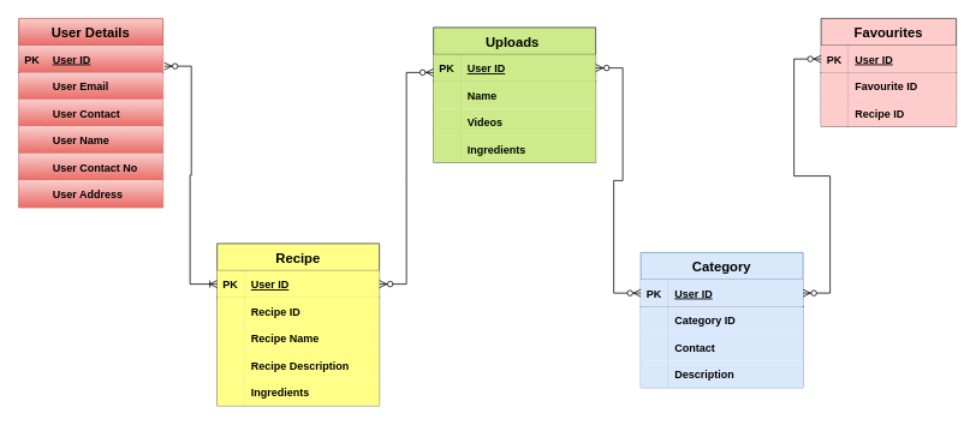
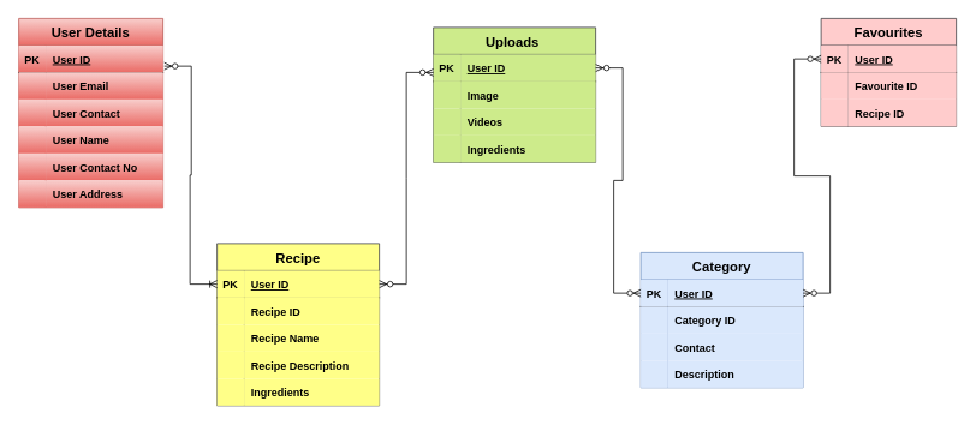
  <mxCell id="0" />
  <mxCell id="1" parent="0" />
  <mxCell id="2" value="User Details" style="shape=table;startSize=30;container=1;collapsible=1;childLayout=tableLayout;fixedRows=1;rowLines=0;fontStyle=1;align=center;resizeLast=1;fillColor=#f8cecc;strokeColor=#b85450;gradientColor=#ea6b66;fontSize=15;" vertex="1" parent="1"><mxGeometry x="20" y="20" width="160" height="210" as="geometry" /></mxCell>
  <mxCell id="3" value="" style="shape=tableRow;horizontal=0;startSize=0;swimlaneHead=0;swimlaneBody=0;fillColor=none;collapsible=0;dropTarget=0;points=[[0,0.5],[1,0.5]];portConstraint=eastwest;top=0;left=0;right=0;bottom=1;" vertex="1" parent="2"><mxGeometry y="30" width="160" height="30" as="geometry" /></mxCell>
  <mxCell id="4" value="PK" style="shape=partialRectangle;connectable=0;fillColor=#f8cecc;top=0;left=0;bottom=0;right=0;fontStyle=1;overflow=hidden;strokeColor=#b85450;gradientColor=#ea6b66;" vertex="1" parent="3"><mxGeometry width="30" height="30" as="geometry"><mxRectangle width="30" height="30" as="alternateBounds" /></mxGeometry></mxCell>
  <mxCell id="5" value="User ID" style="shape=partialRectangle;connectable=0;fillColor=#f8cecc;top=0;left=0;bottom=0;right=0;align=left;spacingLeft=6;fontStyle=5;overflow=hidden;strokeColor=#b85450;gradientColor=#ea6b66;" vertex="1" parent="3"><mxGeometry x="30" width="130" height="30" as="geometry"><mxRectangle width="130" height="30" as="alternateBounds" /></mxGeometry></mxCell>
  <mxCell id="6" value="" style="shape=tableRow;horizontal=0;startSize=0;swimlaneHead=0;swimlaneBody=0;fillColor=none;collapsible=0;dropTarget=0;points=[[0,0.5],[1,0.5]];portConstraint=eastwest;top=0;left=0;right=0;bottom=0;" vertex="1" parent="2"><mxGeometry y="60" width="160" height="30" as="geometry" /></mxCell>
  <mxCell id="7" value="" style="shape=partialRectangle;connectable=0;fillColor=#f8cecc;top=0;left=0;bottom=0;right=0;editable=1;overflow=hidden;strokeColor=#b85450;gradientColor=#ea6b66;" vertex="1" parent="6"><mxGeometry width="30" height="30" as="geometry"><mxRectangle width="30" height="30" as="alternateBounds" /></mxGeometry></mxCell>
  <mxCell id="8" value="User Email" style="shape=partialRectangle;connectable=0;fillColor=#f8cecc;top=0;left=0;bottom=0;right=0;align=left;spacingLeft=6;overflow=hidden;strokeColor=#b85450;gradientColor=#ea6b66;fontStyle=1" vertex="1" parent="6"><mxGeometry x="30" width="130" height="30" as="geometry"><mxRectangle width="130" height="30" as="alternateBounds" /></mxGeometry></mxCell>
  <mxCell id="9" value="" style="shape=tableRow;horizontal=0;startSize=0;swimlaneHead=0;swimlaneBody=0;fillColor=none;collapsible=0;dropTarget=0;points=[[0,0.5],[1,0.5]];portConstraint=eastwest;top=0;left=0;right=0;bottom=0;" vertex="1" parent="2"><mxGeometry y="90" width="160" height="30" as="geometry" /></mxCell>
  <mxCell id="10" value="" style="shape=partialRectangle;connectable=0;fillColor=#f8cecc;top=0;left=0;bottom=0;right=0;editable=1;overflow=hidden;strokeColor=#b85450;gradientColor=#ea6b66;" vertex="1" parent="9"><mxGeometry width="30" height="30" as="geometry"><mxRectangle width="30" height="30" as="alternateBounds" /></mxGeometry></mxCell>
  <mxCell id="11" value="User Contact" style="shape=partialRectangle;connectable=0;fillColor=#f8cecc;top=0;left=0;bottom=0;right=0;align=left;spacingLeft=6;overflow=hidden;strokeColor=#b85450;gradientColor=#ea6b66;fontStyle=1" vertex="1" parent="9"><mxGeometry x="30" width="130" height="30" as="geometry"><mxRectangle width="130" height="30" as="alternateBounds" /></mxGeometry></mxCell>
  <mxCell id="12" value="" style="shape=tableRow;horizontal=0;startSize=0;swimlaneHead=0;swimlaneBody=0;fillColor=none;collapsible=0;dropTarget=0;points=[[0,0.5],[1,0.5]];portConstraint=eastwest;top=0;left=0;right=0;bottom=0;" vertex="1" parent="2"><mxGeometry y="120" width="160" height="30" as="geometry" /></mxCell>
  <mxCell id="13" value="" style="shape=partialRectangle;connectable=0;fillColor=#f8cecc;top=0;left=0;bottom=0;right=0;editable=1;overflow=hidden;strokeColor=#b85450;gradientColor=#ea6b66;" vertex="1" parent="12"><mxGeometry width="30" height="30" as="geometry"><mxRectangle width="30" height="30" as="alternateBounds" /></mxGeometry></mxCell>
  <mxCell id="14" value="User Name" style="shape=partialRectangle;connectable=0;fillColor=#f8cecc;top=0;left=0;bottom=0;right=0;align=left;spacingLeft=6;overflow=hidden;strokeColor=#b85450;gradientColor=#ea6b66;fontStyle=1" vertex="1" parent="12"><mxGeometry x="30" width="130" height="30" as="geometry"><mxRectangle width="130" height="30" as="alternateBounds" /></mxGeometry></mxCell>
  <mxCell id="15" value="" style="shape=tableRow;horizontal=0;startSize=0;swimlaneHead=0;swimlaneBody=0;fillColor=none;collapsible=0;dropTarget=0;points=[[0,0.5],[1,0.5]];portConstraint=eastwest;top=0;left=0;right=0;bottom=0;" vertex="1" parent="2"><mxGeometry y="150" width="160" height="30" as="geometry" /></mxCell>
  <mxCell id="16" value="" style="shape=partialRectangle;connectable=0;fillColor=#f8cecc;top=0;left=0;bottom=0;right=0;editable=1;overflow=hidden;strokeColor=#b85450;gradientColor=#ea6b66;" vertex="1" parent="15"><mxGeometry width="30" height="30" as="geometry"><mxRectangle width="30" height="30" as="alternateBounds" /></mxGeometry></mxCell>
  <mxCell id="17" value="User Contact No" style="shape=partialRectangle;connectable=0;fillColor=#f8cecc;top=0;left=0;bottom=0;right=0;align=left;spacingLeft=6;overflow=hidden;strokeColor=#b85450;gradientColor=#ea6b66;fontStyle=1" vertex="1" parent="15"><mxGeometry x="30" width="130" height="30" as="geometry"><mxRectangle width="130" height="30" as="alternateBounds" /></mxGeometry></mxCell>
  <mxCell id="18" value="" style="shape=tableRow;horizontal=0;startSize=0;swimlaneHead=0;swimlaneBody=0;fillColor=none;collapsible=0;dropTarget=0;points=[[0,0.5],[1,0.5]];portConstraint=eastwest;top=0;left=0;right=0;bottom=0;" vertex="1" parent="2"><mxGeometry y="180" width="160" height="30" as="geometry" /></mxCell>
  <mxCell id="19" value="" style="shape=partialRectangle;connectable=0;fillColor=#f8cecc;top=0;left=0;bottom=0;right=0;editable=1;overflow=hidden;strokeColor=#b85450;gradientColor=#ea6b66;" vertex="1" parent="18"><mxGeometry width="30" height="30" as="geometry"><mxRectangle width="30" height="30" as="alternateBounds" /></mxGeometry></mxCell>
  <mxCell id="20" value="User Address" style="shape=partialRectangle;connectable=0;fillColor=#f8cecc;top=0;left=0;bottom=0;right=0;align=left;spacingLeft=6;overflow=hidden;strokeColor=#b85450;gradientColor=#ea6b66;fontStyle=1" vertex="1" parent="18"><mxGeometry x="30" width="130" height="30" as="geometry"><mxRectangle width="130" height="30" as="alternateBounds" /></mxGeometry></mxCell>
  <mxCell id="21" value="Recipe" style="shape=table;startSize=30;container=1;collapsible=1;childLayout=tableLayout;fixedRows=1;rowLines=0;fontStyle=1;align=center;resizeLast=1;fillColor=#ffff88;strokeColor=#36393d;fontSize=15;" vertex="1" parent="1"><mxGeometry x="240" y="270" width="180" height="180" as="geometry" /></mxCell>
  <mxCell id="22" value="" style="shape=tableRow;horizontal=0;startSize=0;swimlaneHead=0;swimlaneBody=0;fillColor=none;collapsible=0;dropTarget=0;points=[[0,0.5],[1,0.5]];portConstraint=eastwest;top=0;left=0;right=0;bottom=1;" vertex="1" parent="21"><mxGeometry y="30" width="180" height="30" as="geometry" /></mxCell>
  <mxCell id="23" value="PK" style="shape=partialRectangle;connectable=0;fillColor=#ffff88;top=0;left=0;bottom=0;right=0;fontStyle=1;overflow=hidden;strokeColor=#36393d;" vertex="1" parent="22"><mxGeometry width="30" height="30" as="geometry"><mxRectangle width="30" height="30" as="alternateBounds" /></mxGeometry></mxCell>
  <mxCell id="24" value="User ID" style="shape=partialRectangle;connectable=0;fillColor=#ffff88;top=0;left=0;bottom=0;right=0;align=left;spacingLeft=6;fontStyle=5;overflow=hidden;strokeColor=#36393d;" vertex="1" parent="22"><mxGeometry x="30" width="150" height="30" as="geometry"><mxRectangle width="150" height="30" as="alternateBounds" /></mxGeometry></mxCell>
  <mxCell id="25" value="" style="shape=tableRow;horizontal=0;startSize=0;swimlaneHead=0;swimlaneBody=0;fillColor=none;collapsible=0;dropTarget=0;points=[[0,0.5],[1,0.5]];portConstraint=eastwest;top=0;left=0;right=0;bottom=0;" vertex="1" parent="21"><mxGeometry y="60" width="180" height="30" as="geometry" /></mxCell>
  <mxCell id="26" value="" style="shape=partialRectangle;connectable=0;fillColor=#ffff88;top=0;left=0;bottom=0;right=0;editable=1;overflow=hidden;strokeColor=#36393d;" vertex="1" parent="25"><mxGeometry width="30" height="30" as="geometry"><mxRectangle width="30" height="30" as="alternateBounds" /></mxGeometry></mxCell>
  <mxCell id="27" value="Recipe ID" style="shape=partialRectangle;connectable=0;fillColor=#ffff88;top=0;left=0;bottom=0;right=0;align=left;spacingLeft=6;overflow=hidden;strokeColor=#36393d;fontStyle=1" vertex="1" parent="25"><mxGeometry x="30" width="150" height="30" as="geometry"><mxRectangle width="150" height="30" as="alternateBounds" /></mxGeometry></mxCell>
  <mxCell id="28" value="" style="shape=tableRow;horizontal=0;startSize=0;swimlaneHead=0;swimlaneBody=0;fillColor=none;collapsible=0;dropTarget=0;points=[[0,0.5],[1,0.5]];portConstraint=eastwest;top=0;left=0;right=0;bottom=0;" vertex="1" parent="21"><mxGeometry y="90" width="180" height="30" as="geometry" /></mxCell>
  <mxCell id="29" value="" style="shape=partialRectangle;connectable=0;fillColor=#ffff88;top=0;left=0;bottom=0;right=0;editable=1;overflow=hidden;strokeColor=#36393d;" vertex="1" parent="28"><mxGeometry width="30" height="30" as="geometry"><mxRectangle width="30" height="30" as="alternateBounds" /></mxGeometry></mxCell>
  <mxCell id="30" value="Recipe Name" style="shape=partialRectangle;connectable=0;fillColor=#ffff88;top=0;left=0;bottom=0;right=0;align=left;spacingLeft=6;overflow=hidden;strokeColor=#36393d;fontStyle=1" vertex="1" parent="28"><mxGeometry x="30" width="150" height="30" as="geometry"><mxRectangle width="150" height="30" as="alternateBounds" /></mxGeometry></mxCell>
  <mxCell id="31" value="" style="shape=tableRow;horizontal=0;startSize=0;swimlaneHead=0;swimlaneBody=0;fillColor=none;collapsible=0;dropTarget=0;points=[[0,0.5],[1,0.5]];portConstraint=eastwest;top=0;left=0;right=0;bottom=0;" vertex="1" parent="21"><mxGeometry y="120" width="180" height="30" as="geometry" /></mxCell>
  <mxCell id="32" value="" style="shape=partialRectangle;connectable=0;fillColor=#ffff88;top=0;left=0;bottom=0;right=0;editable=1;overflow=hidden;strokeColor=#36393d;" vertex="1" parent="31"><mxGeometry width="30" height="30" as="geometry"><mxRectangle width="30" height="30" as="alternateBounds" /></mxGeometry></mxCell>
  <mxCell id="33" value="Recipe Description" style="shape=partialRectangle;connectable=0;fillColor=#ffff88;top=0;left=0;bottom=0;right=0;align=left;spacingLeft=6;overflow=hidden;strokeColor=#36393d;fontStyle=1" vertex="1" parent="31"><mxGeometry x="30" width="150" height="30" as="geometry"><mxRectangle width="150" height="30" as="alternateBounds" /></mxGeometry></mxCell>
  <mxCell id="34" value="" style="shape=tableRow;horizontal=0;startSize=0;swimlaneHead=0;swimlaneBody=0;fillColor=none;collapsible=0;dropTarget=0;points=[[0,0.5],[1,0.5]];portConstraint=eastwest;top=0;left=0;right=0;bottom=0;" vertex="1" parent="21"><mxGeometry y="150" width="180" height="30" as="geometry" /></mxCell>
  <mxCell id="35" value="" style="shape=partialRectangle;connectable=0;fillColor=#ffff88;top=0;left=0;bottom=0;right=0;editable=1;overflow=hidden;strokeColor=#36393d;" vertex="1" parent="34"><mxGeometry width="30" height="30" as="geometry"><mxRectangle width="30" height="30" as="alternateBounds" /></mxGeometry></mxCell>
  <mxCell id="36" value="Ingredients " style="shape=partialRectangle;connectable=0;fillColor=#ffff88;top=0;left=0;bottom=0;right=0;align=left;spacingLeft=6;overflow=hidden;strokeColor=#36393d;fontStyle=1" vertex="1" parent="34"><mxGeometry x="30" width="150" height="30" as="geometry"><mxRectangle width="150" height="30" as="alternateBounds" /></mxGeometry></mxCell>
  <mxCell id="37" value="Category" style="shape=table;startSize=30;container=1;collapsible=1;childLayout=tableLayout;fixedRows=1;rowLines=0;fontStyle=1;align=center;resizeLast=1;fillColor=#dae8fc;strokeColor=#6c8ebf;fontSize=15;" vertex="1" parent="1"><mxGeometry x="710" y="280" width="180" height="150" as="geometry" /></mxCell>
  <mxCell id="38" value="" style="shape=tableRow;horizontal=0;startSize=0;swimlaneHead=0;swimlaneBody=0;fillColor=none;collapsible=0;dropTarget=0;points=[[0,0.5],[1,0.5]];portConstraint=eastwest;top=0;left=0;right=0;bottom=1;" vertex="1" parent="37"><mxGeometry y="30" width="180" height="30" as="geometry" /></mxCell>
  <mxCell id="39" value="PK" style="shape=partialRectangle;connectable=0;fillColor=#dae8fc;top=0;left=0;bottom=0;right=0;fontStyle=1;overflow=hidden;strokeColor=#6c8ebf;" vertex="1" parent="38"><mxGeometry width="30" height="30" as="geometry"><mxRectangle width="30" height="30" as="alternateBounds" /></mxGeometry></mxCell>
  <mxCell id="40" value="User ID" style="shape=partialRectangle;connectable=0;fillColor=#dae8fc;top=0;left=0;bottom=0;right=0;align=left;spacingLeft=6;fontStyle=5;overflow=hidden;strokeColor=#6c8ebf;" vertex="1" parent="38"><mxGeometry x="30" width="150" height="30" as="geometry"><mxRectangle width="150" height="30" as="alternateBounds" /></mxGeometry></mxCell>
  <mxCell id="41" value="" style="shape=tableRow;horizontal=0;startSize=0;swimlaneHead=0;swimlaneBody=0;fillColor=none;collapsible=0;dropTarget=0;points=[[0,0.5],[1,0.5]];portConstraint=eastwest;top=0;left=0;right=0;bottom=0;" vertex="1" parent="37"><mxGeometry y="60" width="180" height="30" as="geometry" /></mxCell>
  <mxCell id="42" value="" style="shape=partialRectangle;connectable=0;fillColor=#dae8fc;top=0;left=0;bottom=0;right=0;editable=1;overflow=hidden;strokeColor=#6c8ebf;" vertex="1" parent="41"><mxGeometry width="30" height="30" as="geometry"><mxRectangle width="30" height="30" as="alternateBounds" /></mxGeometry></mxCell>
  <mxCell id="43" value="Category ID" style="shape=partialRectangle;connectable=0;fillColor=#dae8fc;top=0;left=0;bottom=0;right=0;align=left;spacingLeft=6;overflow=hidden;strokeColor=#6c8ebf;fontStyle=1" vertex="1" parent="41"><mxGeometry x="30" width="150" height="30" as="geometry"><mxRectangle width="150" height="30" as="alternateBounds" /></mxGeometry></mxCell>
  <mxCell id="44" value="" style="shape=tableRow;horizontal=0;startSize=0;swimlaneHead=0;swimlaneBody=0;fillColor=none;collapsible=0;dropTarget=0;points=[[0,0.5],[1,0.5]];portConstraint=eastwest;top=0;left=0;right=0;bottom=0;" vertex="1" parent="37"><mxGeometry y="90" width="180" height="30" as="geometry" /></mxCell>
  <mxCell id="45" value="" style="shape=partialRectangle;connectable=0;fillColor=#dae8fc;top=0;left=0;bottom=0;right=0;editable=1;overflow=hidden;strokeColor=#6c8ebf;" vertex="1" parent="44"><mxGeometry width="30" height="30" as="geometry"><mxRectangle width="30" height="30" as="alternateBounds" /></mxGeometry></mxCell>
  <mxCell id="46" value="Contact" style="shape=partialRectangle;connectable=0;fillColor=#dae8fc;top=0;left=0;bottom=0;right=0;align=left;spacingLeft=6;overflow=hidden;strokeColor=#6c8ebf;fontStyle=1" vertex="1" parent="44"><mxGeometry x="30" width="150" height="30" as="geometry"><mxRectangle width="150" height="30" as="alternateBounds" /></mxGeometry></mxCell>
  <mxCell id="47" value="" style="shape=tableRow;horizontal=0;startSize=0;swimlaneHead=0;swimlaneBody=0;fillColor=none;collapsible=0;dropTarget=0;points=[[0,0.5],[1,0.5]];portConstraint=eastwest;top=0;left=0;right=0;bottom=0;" vertex="1" parent="37"><mxGeometry y="120" width="180" height="30" as="geometry" /></mxCell>
  <mxCell id="48" value="" style="shape=partialRectangle;connectable=0;fillColor=#dae8fc;top=0;left=0;bottom=0;right=0;editable=1;overflow=hidden;strokeColor=#6c8ebf;" vertex="1" parent="47"><mxGeometry width="30" height="30" as="geometry"><mxRectangle width="30" height="30" as="alternateBounds" /></mxGeometry></mxCell>
  <mxCell id="49" value="Description" style="shape=partialRectangle;connectable=0;fillColor=#dae8fc;top=0;left=0;bottom=0;right=0;align=left;spacingLeft=6;overflow=hidden;strokeColor=#6c8ebf;fontStyle=1" vertex="1" parent="47"><mxGeometry x="30" width="150" height="30" as="geometry"><mxRectangle width="150" height="30" as="alternateBounds" /></mxGeometry></mxCell>
  <mxCell id="50" value="Uploads " style="shape=table;startSize=30;container=1;collapsible=1;childLayout=tableLayout;fixedRows=1;rowLines=0;fontStyle=1;align=center;resizeLast=1;fillColor=#cdeb8b;strokeColor=#36393d;fontSize=15;" vertex="1" parent="1"><mxGeometry x="480" y="30" width="180" height="150" as="geometry" /></mxCell>
  <mxCell id="51" value="" style="shape=tableRow;horizontal=0;startSize=0;swimlaneHead=0;swimlaneBody=0;fillColor=none;collapsible=0;dropTarget=0;points=[[0,0.5],[1,0.5]];portConstraint=eastwest;top=0;left=0;right=0;bottom=1;" vertex="1" parent="50"><mxGeometry y="30" width="180" height="30" as="geometry" /></mxCell>
  <mxCell id="52" value="PK" style="shape=partialRectangle;connectable=0;fillColor=#cdeb8b;top=0;left=0;bottom=0;right=0;fontStyle=1;overflow=hidden;strokeColor=#36393d;" vertex="1" parent="51"><mxGeometry width="30" height="30" as="geometry"><mxRectangle width="30" height="30" as="alternateBounds" /></mxGeometry></mxCell>
  <mxCell id="53" value="User ID" style="shape=partialRectangle;connectable=0;fillColor=#cdeb8b;top=0;left=0;bottom=0;right=0;align=left;spacingLeft=6;fontStyle=5;overflow=hidden;strokeColor=#36393d;" vertex="1" parent="51"><mxGeometry x="30" width="150" height="30" as="geometry"><mxRectangle width="150" height="30" as="alternateBounds" /></mxGeometry></mxCell>
  <mxCell id="54" value="" style="shape=tableRow;horizontal=0;startSize=0;swimlaneHead=0;swimlaneBody=0;fillColor=none;collapsible=0;dropTarget=0;points=[[0,0.5],[1,0.5]];portConstraint=eastwest;top=0;left=0;right=0;bottom=0;" vertex="1" parent="50"><mxGeometry y="60" width="180" height="30" as="geometry" /></mxCell>
  <mxCell id="55" value="" style="shape=partialRectangle;connectable=0;fillColor=#cdeb8b;top=0;left=0;bottom=0;right=0;editable=1;overflow=hidden;strokeColor=#36393d;" vertex="1" parent="54"><mxGeometry width="30" height="30" as="geometry"><mxRectangle width="30" height="30" as="alternateBounds" /></mxGeometry></mxCell>
- <mxCell id="56" value="Name" style="shape=partialRectangle;connectable=0;fillColor=#cdeb8b;top=0;left=0;bottom=0;right=0;align=left;spacingLeft=6;overflow=hidden;strokeColor=#36393d;fontStyle=1" vertex="1" parent="54"><mxGeometry x="30" width="150" height="30" as="geometry"><mxRectangle width="150" height="30" as="alternateBounds" /></mxGeometry></mxCell>
+ <mxCell id="56" value="Image" style="shape=partialRectangle;connectable=0;fillColor=#cdeb8b;top=0;left=0;bottom=0;right=0;align=left;spacingLeft=6;overflow=hidden;strokeColor=#36393d;fontStyle=1" vertex="1" parent="54"><mxGeometry x="30" width="150" height="30" as="geometry"><mxRectangle width="150" height="30" as="alternateBounds" /></mxGeometry></mxCell>
  <mxCell id="57" value="" style="shape=tableRow;horizontal=0;startSize=0;swimlaneHead=0;swimlaneBody=0;fillColor=none;collapsible=0;dropTarget=0;points=[[0,0.5],[1,0.5]];portConstraint=eastwest;top=0;left=0;right=0;bottom=0;" vertex="1" parent="50"><mxGeometry y="90" width="180" height="30" as="geometry" /></mxCell>
  <mxCell id="58" value="" style="shape=partialRectangle;connectable=0;fillColor=#cdeb8b;top=0;left=0;bottom=0;right=0;editable=1;overflow=hidden;strokeColor=#36393d;" vertex="1" parent="57"><mxGeometry width="30" height="30" as="geometry"><mxRectangle width="30" height="30" as="alternateBounds" /></mxGeometry></mxCell>
  <mxCell id="59" value="Videos" style="shape=partialRectangle;connectable=0;fillColor=#cdeb8b;top=0;left=0;bottom=0;right=0;align=left;spacingLeft=6;overflow=hidden;strokeColor=#36393d;fontStyle=1" vertex="1" parent="57"><mxGeometry x="30" width="150" height="30" as="geometry"><mxRectangle width="150" height="30" as="alternateBounds" /></mxGeometry></mxCell>
  <mxCell id="60" value="" style="shape=tableRow;horizontal=0;startSize=0;swimlaneHead=0;swimlaneBody=0;fillColor=none;collapsible=0;dropTarget=0;points=[[0,0.5],[1,0.5]];portConstraint=eastwest;top=0;left=0;right=0;bottom=0;" vertex="1" parent="50"><mxGeometry y="120" width="180" height="30" as="geometry" /></mxCell>
  <mxCell id="61" value="" style="shape=partialRectangle;connectable=0;fillColor=#cdeb8b;top=0;left=0;bottom=0;right=0;editable=1;overflow=hidden;strokeColor=#36393d;" vertex="1" parent="60"><mxGeometry width="30" height="30" as="geometry"><mxRectangle width="30" height="30" as="alternateBounds" /></mxGeometry></mxCell>
  <mxCell id="62" value="Ingredients " style="shape=partialRectangle;connectable=0;fillColor=#cdeb8b;top=0;left=0;bottom=0;right=0;align=left;spacingLeft=6;overflow=hidden;strokeColor=#36393d;fontStyle=1" vertex="1" parent="60"><mxGeometry x="30" width="150" height="30" as="geometry"><mxRectangle width="150" height="30" as="alternateBounds" /></mxGeometry></mxCell>
  <mxCell id="63" value="Favourites" style="shape=table;startSize=30;container=1;collapsible=1;childLayout=tableLayout;fixedRows=1;rowLines=0;fontStyle=1;align=center;resizeLast=1;fillColor=#ffcccc;strokeColor=#36393d;fontSize=15;" vertex="1" parent="1"><mxGeometry x="910" y="20" width="150" height="120" as="geometry" /></mxCell>
  <mxCell id="64" value="" style="shape=tableRow;horizontal=0;startSize=0;swimlaneHead=0;swimlaneBody=0;fillColor=none;collapsible=0;dropTarget=0;points=[[0,0.5],[1,0.5]];portConstraint=eastwest;top=0;left=0;right=0;bottom=1;" vertex="1" parent="63"><mxGeometry y="30" width="150" height="30" as="geometry" /></mxCell>
  <mxCell id="65" value="PK" style="shape=partialRectangle;connectable=0;fillColor=#ffcccc;top=0;left=0;bottom=0;right=0;fontStyle=1;overflow=hidden;strokeColor=#36393d;" vertex="1" parent="64"><mxGeometry width="30" height="30" as="geometry"><mxRectangle width="30" height="30" as="alternateBounds" /></mxGeometry></mxCell>
  <mxCell id="66" value="User ID" style="shape=partialRectangle;connectable=0;fillColor=#ffcccc;top=0;left=0;bottom=0;right=0;align=left;spacingLeft=6;fontStyle=5;overflow=hidden;strokeColor=#36393d;" vertex="1" parent="64"><mxGeometry x="30" width="120" height="30" as="geometry"><mxRectangle width="120" height="30" as="alternateBounds" /></mxGeometry></mxCell>
  <mxCell id="67" value="" style="shape=tableRow;horizontal=0;startSize=0;swimlaneHead=0;swimlaneBody=0;fillColor=none;collapsible=0;dropTarget=0;points=[[0,0.5],[1,0.5]];portConstraint=eastwest;top=0;left=0;right=0;bottom=0;" vertex="1" parent="63"><mxGeometry y="60" width="150" height="30" as="geometry" /></mxCell>
  <mxCell id="68" value="" style="shape=partialRectangle;connectable=0;fillColor=#ffcccc;top=0;left=0;bottom=0;right=0;editable=1;overflow=hidden;strokeColor=#36393d;" vertex="1" parent="67"><mxGeometry width="30" height="30" as="geometry"><mxRectangle width="30" height="30" as="alternateBounds" /></mxGeometry></mxCell>
  <mxCell id="69" value="Favourite ID" style="shape=partialRectangle;connectable=0;fillColor=#ffcccc;top=0;left=0;bottom=0;right=0;align=left;spacingLeft=6;overflow=hidden;strokeColor=#36393d;fontStyle=1" vertex="1" parent="67"><mxGeometry x="30" width="120" height="30" as="geometry"><mxRectangle width="120" height="30" as="alternateBounds" /></mxGeometry></mxCell>
  <mxCell id="70" value="" style="shape=tableRow;horizontal=0;startSize=0;swimlaneHead=0;swimlaneBody=0;fillColor=none;collapsible=0;dropTarget=0;points=[[0,0.5],[1,0.5]];portConstraint=eastwest;top=0;left=0;right=0;bottom=0;" vertex="1" parent="63"><mxGeometry y="90" width="150" height="30" as="geometry" /></mxCell>
  <mxCell id="71" value="" style="shape=partialRectangle;connectable=0;fillColor=#ffcccc;top=0;left=0;bottom=0;right=0;editable=1;overflow=hidden;strokeColor=#36393d;" vertex="1" parent="70"><mxGeometry width="30" height="30" as="geometry"><mxRectangle width="30" height="30" as="alternateBounds" /></mxGeometry></mxCell>
  <mxCell id="72" value="Recipe ID" style="shape=partialRectangle;connectable=0;fillColor=#ffcccc;top=0;left=0;bottom=0;right=0;align=left;spacingLeft=6;overflow=hidden;strokeColor=#36393d;fontStyle=1" vertex="1" parent="70"><mxGeometry x="30" width="120" height="30" as="geometry"><mxRectangle width="120" height="30" as="alternateBounds" /></mxGeometry></mxCell>
  <mxCell id="73" value="" style="edgeStyle=entityRelationEdgeStyle;fontSize=12;html=1;endArrow=ERoneToMany;startArrow=ERzeroToMany;rounded=0;exitX=1.009;exitY=0.767;exitDx=0;exitDy=0;exitPerimeter=0;entryX=0;entryY=0.5;entryDx=0;entryDy=0;" edge="1" parent="1" source="3" target="22"><mxGeometry width="100" height="100" relative="1" as="geometry"><mxPoint x="190" y="140" as="sourcePoint" /><mxPoint x="290" y="40" as="targetPoint" /></mxGeometry></mxCell>
  <mxCell id="74" value="" style="edgeStyle=entityRelationEdgeStyle;fontSize=12;html=1;endArrow=ERzeroToMany;endFill=1;startArrow=ERzeroToMany;rounded=0;exitX=1;exitY=0.5;exitDx=0;exitDy=0;" edge="1" parent="1" source="22"><mxGeometry width="100" height="100" relative="1" as="geometry"><mxPoint x="470" y="340" as="sourcePoint" /><mxPoint x="480" y="80" as="targetPoint" /></mxGeometry></mxCell>
  <mxCell id="75" value="" style="edgeStyle=entityRelationEdgeStyle;fontSize=12;html=1;endArrow=ERzeroToMany;endFill=1;startArrow=ERzeroToMany;rounded=0;exitX=0;exitY=0.5;exitDx=0;exitDy=0;" edge="1" parent="1" source="38" target="51"><mxGeometry width="100" height="100" relative="1" as="geometry"><mxPoint x="470" y="340" as="sourcePoint" /><mxPoint x="750" y="210" as="targetPoint" /></mxGeometry></mxCell>
  <mxCell id="76" value="" style="edgeStyle=entityRelationEdgeStyle;fontSize=12;html=1;endArrow=ERzeroToMany;endFill=1;startArrow=ERzeroToMany;rounded=0;entryX=0;entryY=0.5;entryDx=0;entryDy=0;exitX=1;exitY=0.5;exitDx=0;exitDy=0;" edge="1" parent="1" source="38" target="64"><mxGeometry width="100" height="100" relative="1" as="geometry"><mxPoint x="490" y="340" as="sourcePoint" /><mxPoint x="590" y="240" as="targetPoint" /></mxGeometry></mxCell>
